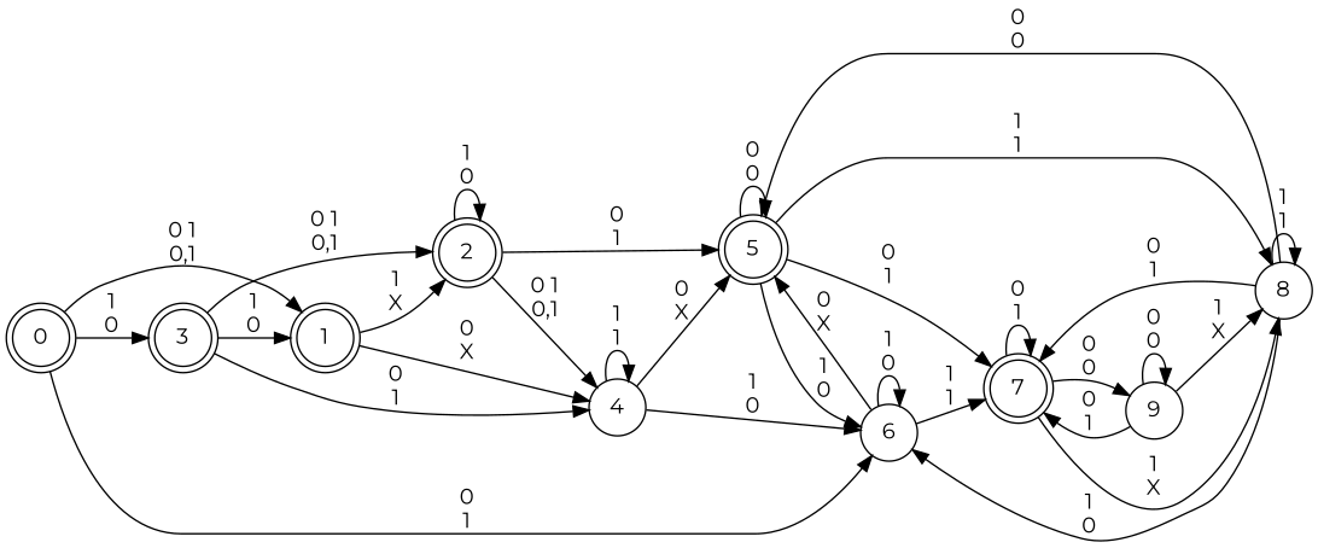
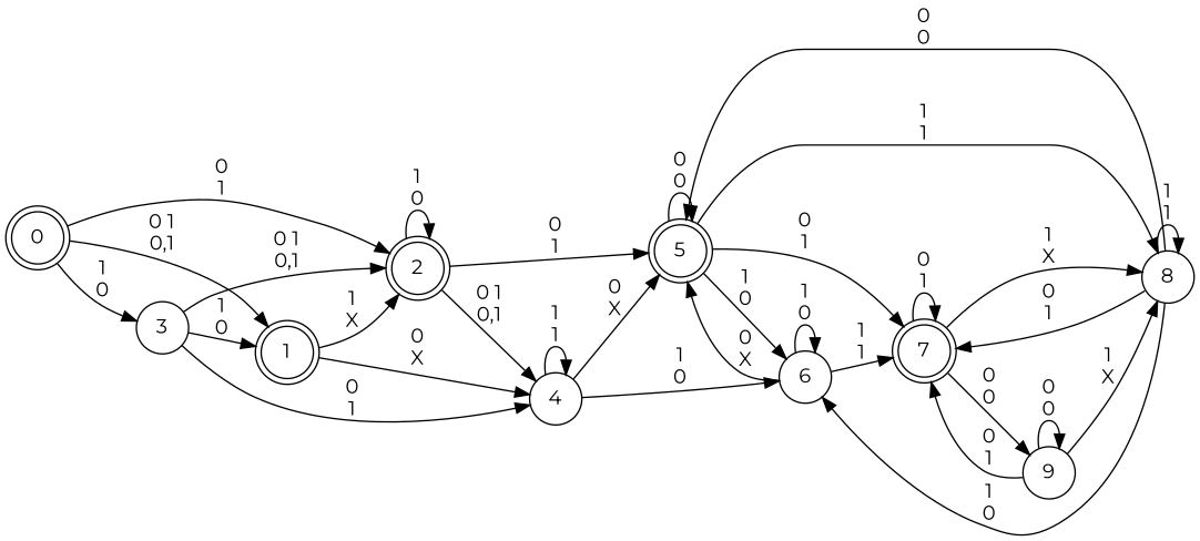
  digraph {
    fontname=Montserrat
    rankdir=LR
    node [fontname=Montserrat shape=doublecircle]
    edge [fontname=Montserrat]
    1 [height=.5 width=.5]
    2 [height=.5 width=.5]
    4 [height=.5 shape=circle width=.5]
    5 [height=.5 width=.5]
    6 [height=.5 shape=circle width=.5]
    7 [height=.5 width=.5]
    8 [height=.5 shape=circle width=.5]
-   3 [height=.5 width=.5]
+   3 [height=.5 shape=circle width=.5]
    9 [height=.5 shape=circle width=.5]
    0 [height=.5 width=.5]
    1 -> 2 [label="1\nX"]
    1 -> 4 [label="0\nX"]
    2 -> 2 [label="1\n0"]
    2 -> 4 [label="0 1\n0,1"]
    2 -> 5 [label="0\n1"]
    4 -> 4 [label="1\n1"]
    4 -> 5 [label="0\nX"]
    4 -> 6 [label="1\n0"]
    5 -> 5 [label="0\n0"]
    5 -> 6 [label="1\n0"]
    5 -> 7 [label="0\n1"]
    5 -> 8 [label="1\n1"]
    6 -> 5 [label="0\nX"]
    6 -> 6 [label="1\n0"]
    6 -> 7 [label="1\n1"]
    7 -> 7 [label="0\n1"]
    7 -> 8 [label="1\nX"]
    7 -> 9 [label="0\n0"]
    8 -> 5 [label="0\n0"]
    8 -> 6 [label="1\n0"]
    8 -> 7 [label="0\n1"]
    8 -> 8 [label="1\n1"]
    3 -> 1 [label="1\n0"]
    3 -> 2 [label="0 1\n0,1"]
    3 -> 4 [label="0\n1"]
    9 -> 7 [label="0\n1"]
    9 -> 8 [label="1\nX"]
    9 -> 9 [label="0\n0"]
    0 -> 1 [label="0 1\n0,1"]
-   0 -> 6 [label="0\n1"]
+   0 -> 2 [label="0\n1"]
    0 -> 3 [label="1\n0"]
  }
